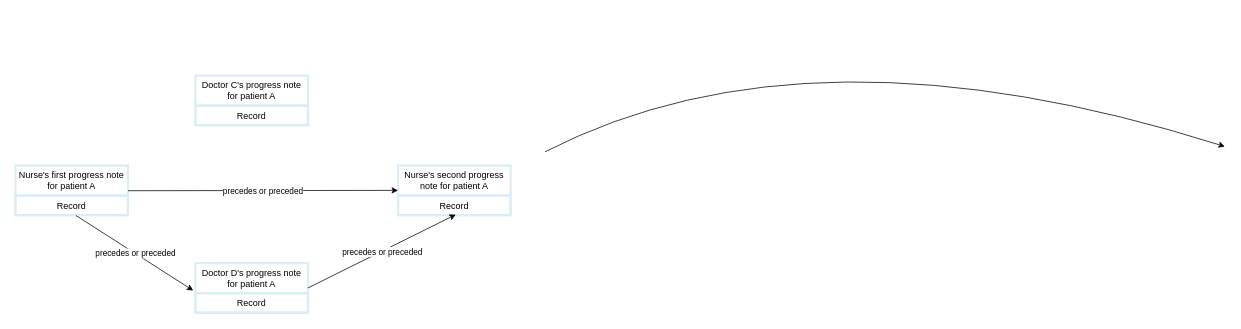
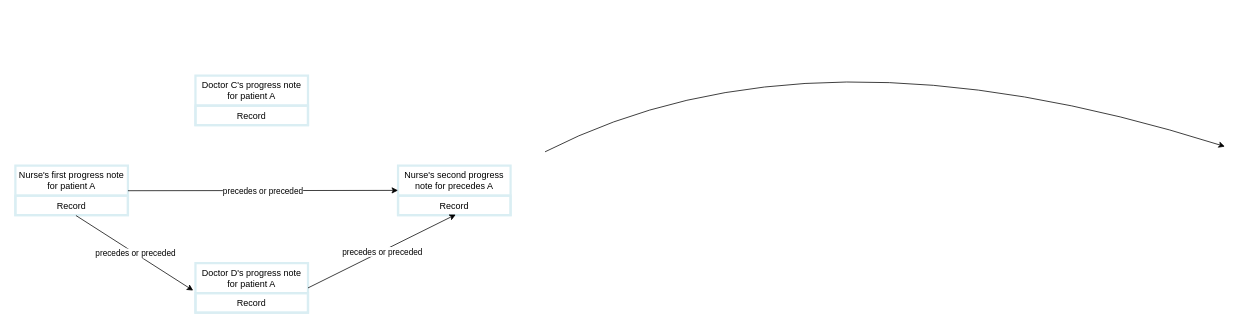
  <mxCell id="0" />
  <mxCell id="1" parent="0" />
  <mxCell id="2" value="Nurse's first progress note for patient A" style="swimlane;fontStyle=0;childLayout=stackLayout;horizontal=1;startSize=40;strokeColor=#DAEEF3;strokeWidth=3;fillColor=none;horizontalStack=0;resizeParent=1;resizeParentMax=0;resizeLast=0;collapsible=1;marginBottom=0;whiteSpace=wrap;html=1;labelPadding=0;" parent="1" vertex="1"><mxGeometry x="20" y="220" width="150" height="66" as="geometry" /></mxCell>
  <mxCell id="3" value="Record" style="text;strokeColor=#DAEEF3;strokeWidth=3;fillColor=none;align=center;verticalAlign=top;spacingLeft=4;spacingRight=4;overflow=hidden;rotatable=0;points=[[0,0.5],[1,0.5]];portConstraint=eastwest;whiteSpace=wrap;html=1;" parent="2" vertex="1"><mxGeometry y="40" width="150" height="26" as="geometry" /></mxCell>
- <mxCell id="4" value="Nurse's second progress note for patient A" style="swimlane;fontStyle=0;childLayout=stackLayout;horizontal=1;startSize=40;strokeColor=#DAEEF3;strokeWidth=3;fillColor=none;horizontalStack=0;resizeParent=1;resizeParentMax=0;resizeLast=0;collapsible=1;marginBottom=0;whiteSpace=wrap;html=1;labelPadding=0;" parent="1" vertex="1"><mxGeometry x="530" y="220" width="150" height="66" as="geometry" /></mxCell>
+ <mxCell id="4" value="Nurse's second progress note for precedes A" style="swimlane;fontStyle=0;childLayout=stackLayout;horizontal=1;startSize=40;strokeColor=#DAEEF3;strokeWidth=3;fillColor=none;horizontalStack=0;resizeParent=1;resizeParentMax=0;resizeLast=0;collapsible=1;marginBottom=0;whiteSpace=wrap;html=1;labelPadding=0;" parent="1" vertex="1"><mxGeometry x="530" y="220" width="150" height="66" as="geometry" /></mxCell>
  <mxCell id="5" value="Record" style="text;strokeColor=#DAEEF3;strokeWidth=3;fillColor=none;align=center;verticalAlign=top;spacingLeft=4;spacingRight=4;overflow=hidden;rotatable=0;points=[[0,0.5],[1,0.5]];portConstraint=eastwest;whiteSpace=wrap;html=1;" parent="4" vertex="1"><mxGeometry y="40" width="150" height="26" as="geometry" /></mxCell>
  <mxCell id="6" value="" style="endArrow=classic;html=1;rounded=0;entryX=0;entryY=0.5;entryDx=0;entryDy=0;exitX=1.005;exitY=0.56;exitDx=0;exitDy=0;exitPerimeter=0;" parent="1" target="4" edge="1"><mxGeometry relative="1" as="geometry"><mxPoint x="170" y="253.44" as="sourcePoint" /><mxPoint x="339" y="252.44" as="targetPoint" /></mxGeometry></mxCell>
  <mxCell id="7" value="precedes or preceded" style="edgeLabel;resizable=0;html=1;;align=center;verticalAlign=middle;" parent="6" connectable="0" vertex="1"><mxGeometry relative="1" as="geometry" /></mxCell>
  <mxCell id="8" value="" style="endArrow=classic;html=1;rounded=0;exitX=0.573;exitY=0.024;exitDx=0;exitDy=0;exitPerimeter=0;curved=1;entryX=0.5;entryY=0;entryDx=0;entryDy=0;" parent="1" edge="1"><mxGeometry relative="1" as="geometry"><mxPoint x="725.95" y="201.584" as="sourcePoint" /><mxPoint x="1632" y="194.58" as="targetPoint" /><Array as="points"><mxPoint x="1080" y="20" /></Array></mxGeometry></mxCell>
  <mxCell id="9" value="Doctor C's progress note for patient A" style="swimlane;fontStyle=0;childLayout=stackLayout;horizontal=1;startSize=40;strokeColor=#DAEEF3;strokeWidth=3;fillColor=none;horizontalStack=0;resizeParent=1;resizeParentMax=0;resizeLast=0;collapsible=1;marginBottom=0;whiteSpace=wrap;html=1;labelPadding=0;" vertex="1" parent="1"><mxGeometry x="260" y="100" width="150" height="66" as="geometry" /></mxCell>
  <mxCell id="10" value="Record" style="text;strokeColor=#DAEEF3;strokeWidth=3;fillColor=none;align=center;verticalAlign=top;spacingLeft=4;spacingRight=4;overflow=hidden;rotatable=0;points=[[0,0.5],[1,0.5]];portConstraint=eastwest;whiteSpace=wrap;html=1;" vertex="1" parent="9"><mxGeometry y="40" width="150" height="26" as="geometry" /></mxCell>
  <mxCell id="11" value="Doctor D's progress note for patient A" style="swimlane;fontStyle=0;childLayout=stackLayout;horizontal=1;startSize=40;strokeColor=#DAEEF3;strokeWidth=3;fillColor=none;horizontalStack=0;resizeParent=1;resizeParentMax=0;resizeLast=0;collapsible=1;marginBottom=0;whiteSpace=wrap;html=1;labelPadding=0;" vertex="1" parent="1"><mxGeometry x="260" y="350" width="150" height="66" as="geometry" /></mxCell>
  <mxCell id="12" value="Record" style="text;strokeColor=#DAEEF3;strokeWidth=3;fillColor=none;align=center;verticalAlign=top;spacingLeft=4;spacingRight=4;overflow=hidden;rotatable=0;points=[[0,0.5],[1,0.5]];portConstraint=eastwest;whiteSpace=wrap;html=1;" vertex="1" parent="11"><mxGeometry y="40" width="150" height="26" as="geometry" /></mxCell>
  <mxCell id="13" value="" style="endArrow=classic;html=1;rounded=0;entryX=-0.02;entryY=-0.135;entryDx=0;entryDy=0;exitX=0.538;exitY=1.019;exitDx=0;exitDy=0;exitPerimeter=0;entryPerimeter=0;" edge="1" parent="1" source="3" target="12"><mxGeometry relative="1" as="geometry"><mxPoint x="105" y="387" as="sourcePoint" /><mxPoint x="270" y="300" as="targetPoint" /></mxGeometry></mxCell>
  <mxCell id="14" value="precedes or preceded" style="edgeLabel;resizable=0;html=1;;align=center;verticalAlign=middle;" connectable="0" vertex="1" parent="13"><mxGeometry relative="1" as="geometry" /></mxCell>
  <mxCell id="15" value="" style="endArrow=classic;html=1;rounded=0;entryX=0.513;entryY=0.971;entryDx=0;entryDy=0;exitX=1;exitY=0.5;exitDx=0;exitDy=0;entryPerimeter=0;" edge="1" parent="1" source="11" target="5"><mxGeometry relative="1" as="geometry"><mxPoint x="450" y="360" as="sourcePoint" /><mxPoint x="606" y="480" as="targetPoint" /></mxGeometry></mxCell>
  <mxCell id="16" value="precedes or preceded" style="edgeLabel;resizable=0;html=1;;align=center;verticalAlign=middle;" connectable="0" vertex="1" parent="15"><mxGeometry relative="1" as="geometry" /></mxCell>
